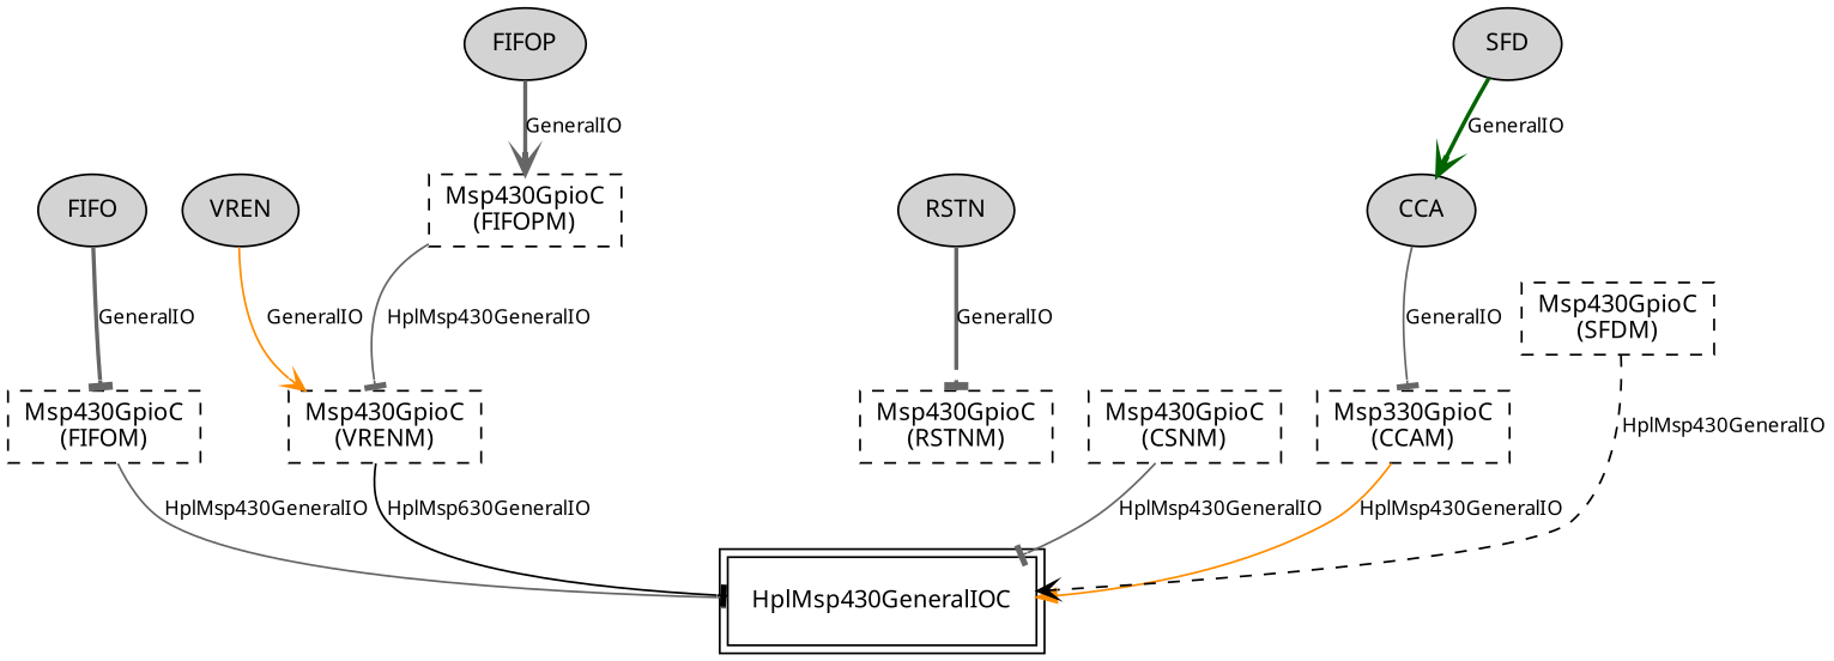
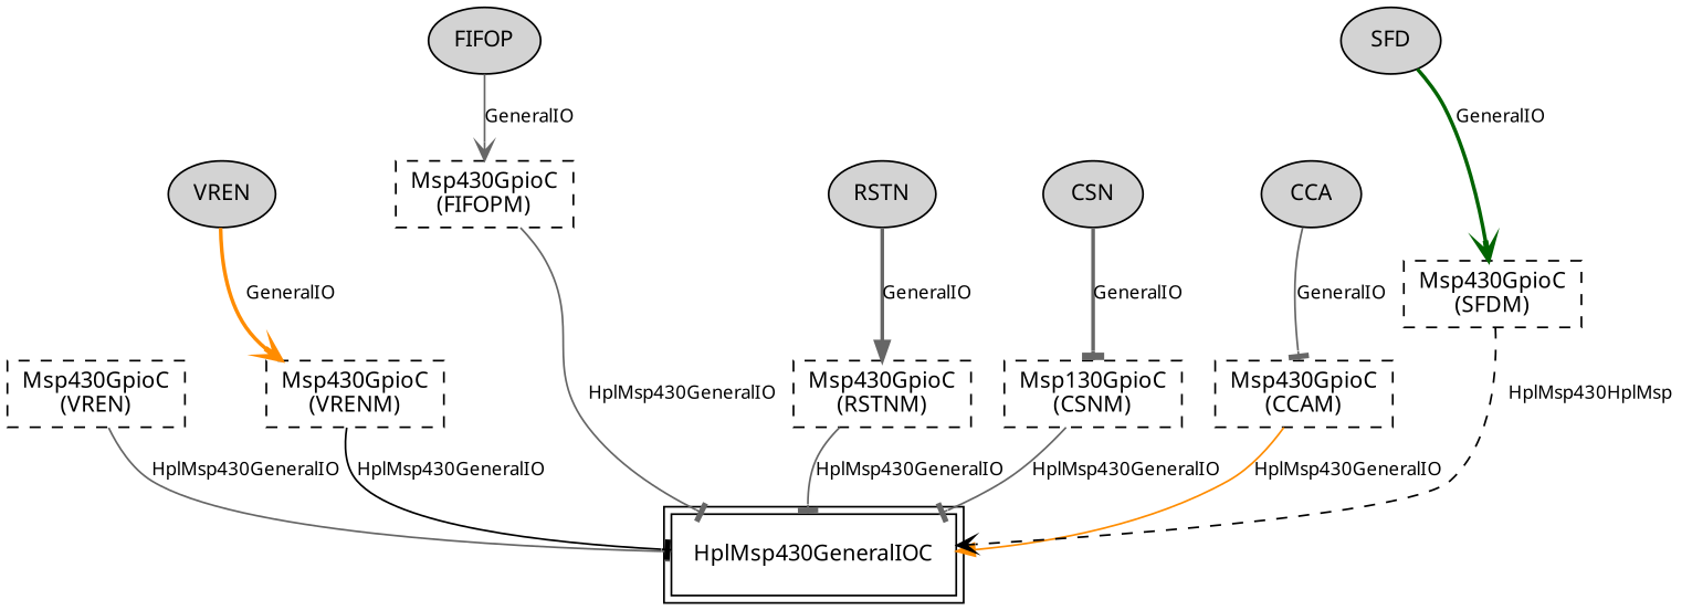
  digraph {
    fontname="Noto Sans"
    node [fontname="Noto Sans" fontsize=12 shape=box style=filled]
    edge [arrowhead=tee color=gray40 fontname="Noto Sans" fontsize=10 style=solid]
-   n1 [label=FIFO shape=ellipse]
-   n2 [label="Msp430GpioC\n(FIFOM)" style=dashed]
+   n2 [label="Msp430GpioC\n(VREN)" style=dashed]
    HplMsp430GeneralIOC [peripheries=2 style=""]
    n4 [label=FIFOP shape=ellipse]
    n5 [label="Msp430GpioC\n(FIFOPM)" style=dashed]
    n6 [label=RSTN shape=ellipse]
    n7 [label="Msp430GpioC\n(RSTNM)" style=dashed]
-   n9 [label="Msp430GpioC\n(CSNM)" style=dashed]
+   n8 [label=CSN shape=ellipse]
+   n9 [label="Msp130GpioC\n(CSNM)" style=dashed]
    n10 [label=VREN shape=ellipse]
    n11 [label="Msp430GpioC\n(VRENM)" style=dashed]
    n12 [label=CCA shape=ellipse]
-   n13 [label="Msp330GpioC\n(CCAM)" style=dashed]
+   n13 [label="Msp430GpioC\n(CCAM)" style=dashed]
    n14 [label=SFD shape=ellipse]
    n15 [label="Msp430GpioC\n(SFDM)" style=dashed]
-   n1 -> n2 [label=GeneralIO style=bold]
    n2 -> HplMsp430GeneralIOC [label=HplMsp430GeneralIO]
-   n4 -> n5 [arrowhead=vee label=GeneralIO style=bold]
-   n5 -> n11 [label=HplMsp430GeneralIO]
-   n6 -> n7 [label=GeneralIO style=bold]
+   n4 -> n5 [arrowhead=vee label=GeneralIO]
+   n5 -> HplMsp430GeneralIOC [label=HplMsp430GeneralIO]
+   n6 -> n7 [arrowhead=normal label=GeneralIO style=bold]
+   n7 -> HplMsp430GeneralIOC [label=HplMsp430GeneralIO]
+   n8 -> n9 [label=GeneralIO style=bold]
    n9 -> HplMsp430GeneralIOC [label=HplMsp430GeneralIO]
-   n10 -> n11 [arrowhead=vee color=darkorange label=GeneralIO]
-   n11 -> HplMsp430GeneralIOC [color=black label=HplMsp630GeneralIO]
+   n10 -> n11 [arrowhead=vee color=darkorange label=GeneralIO style=bold]
+   n11 -> HplMsp430GeneralIOC [color=black label=HplMsp430GeneralIO]
    n12 -> n13 [label=GeneralIO]
    n13 -> HplMsp430GeneralIOC [arrowhead=normal color=darkorange label=HplMsp430GeneralIO]
-   n14 -> n12 [arrowhead=vee color=darkgreen label=GeneralIO style=bold]
-   n15 -> HplMsp430GeneralIOC [arrowhead=vee color=black label=HplMsp430GeneralIO style=dashed]
+   n14 -> n15 [arrowhead=vee color=darkgreen label=GeneralIO style=bold]
+   n15 -> HplMsp430GeneralIOC [arrowhead=vee color=black label=HplMsp430HplMsp style=dashed]
  }
